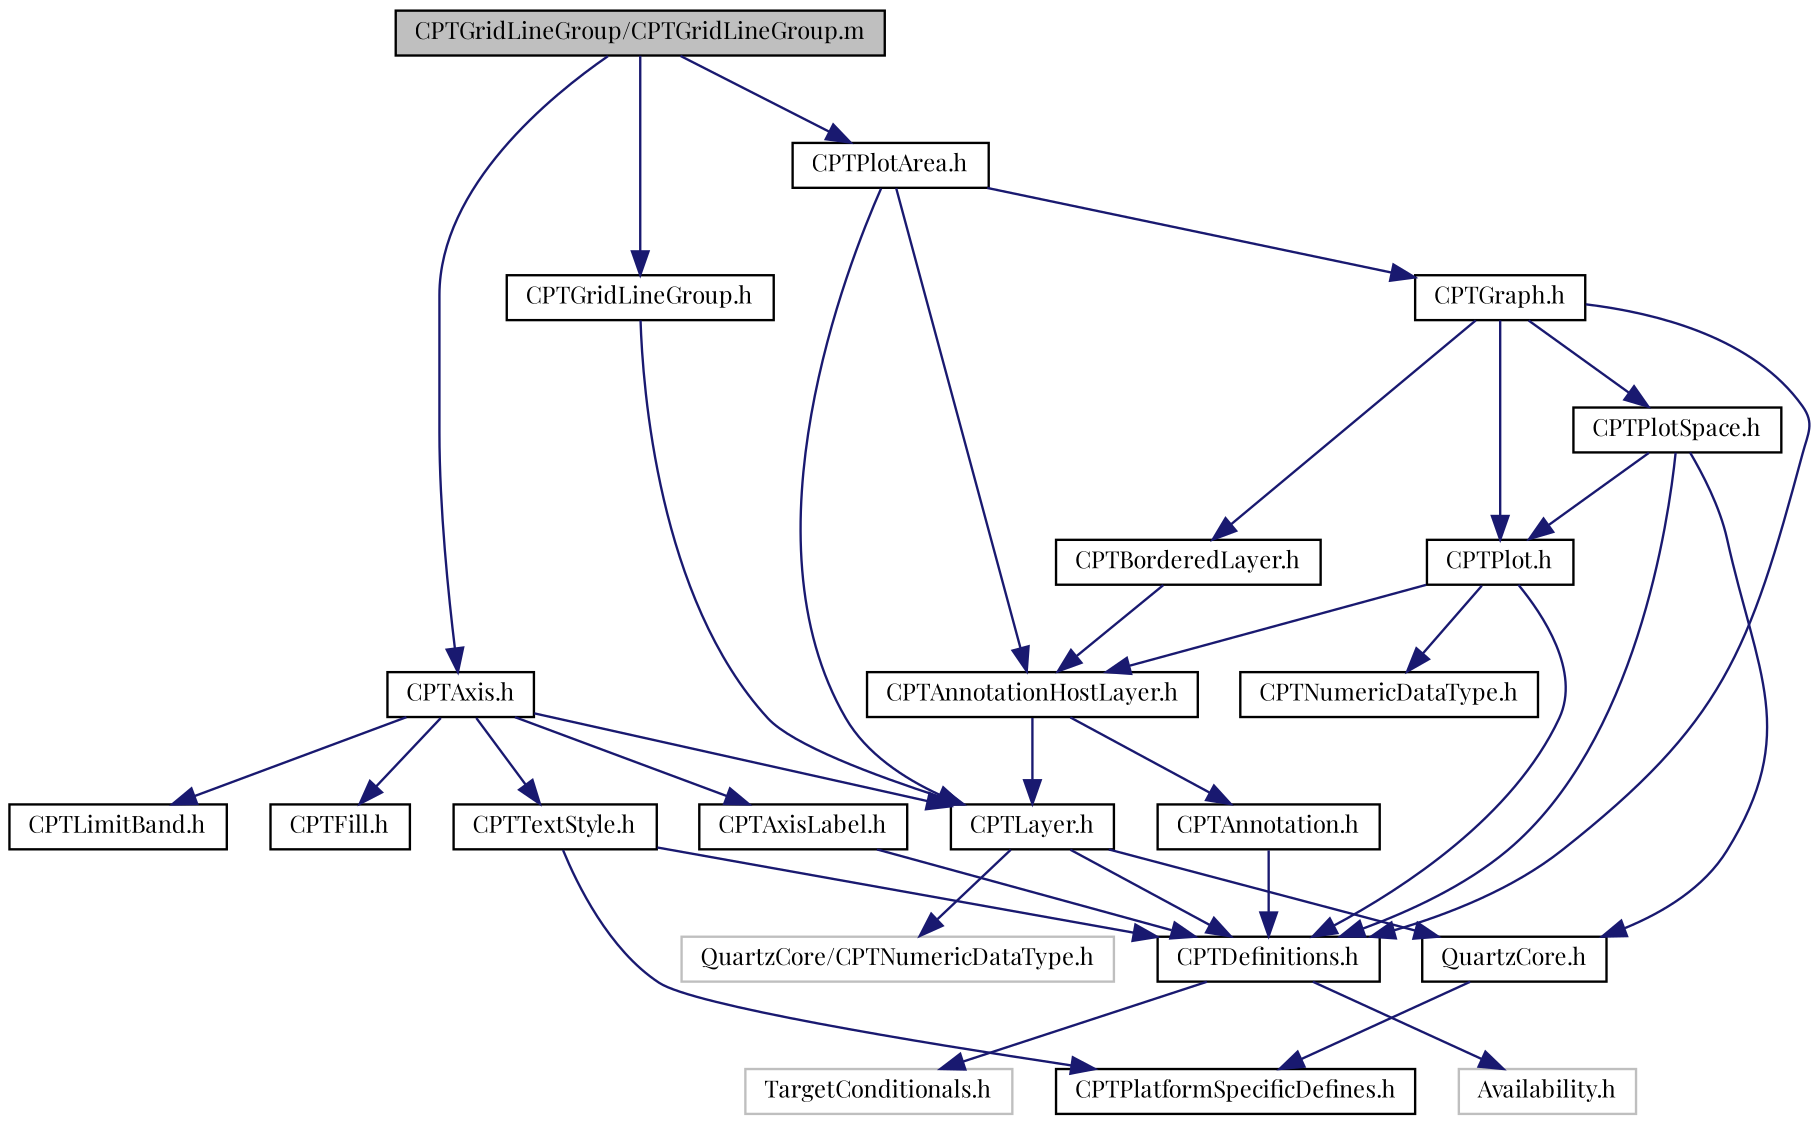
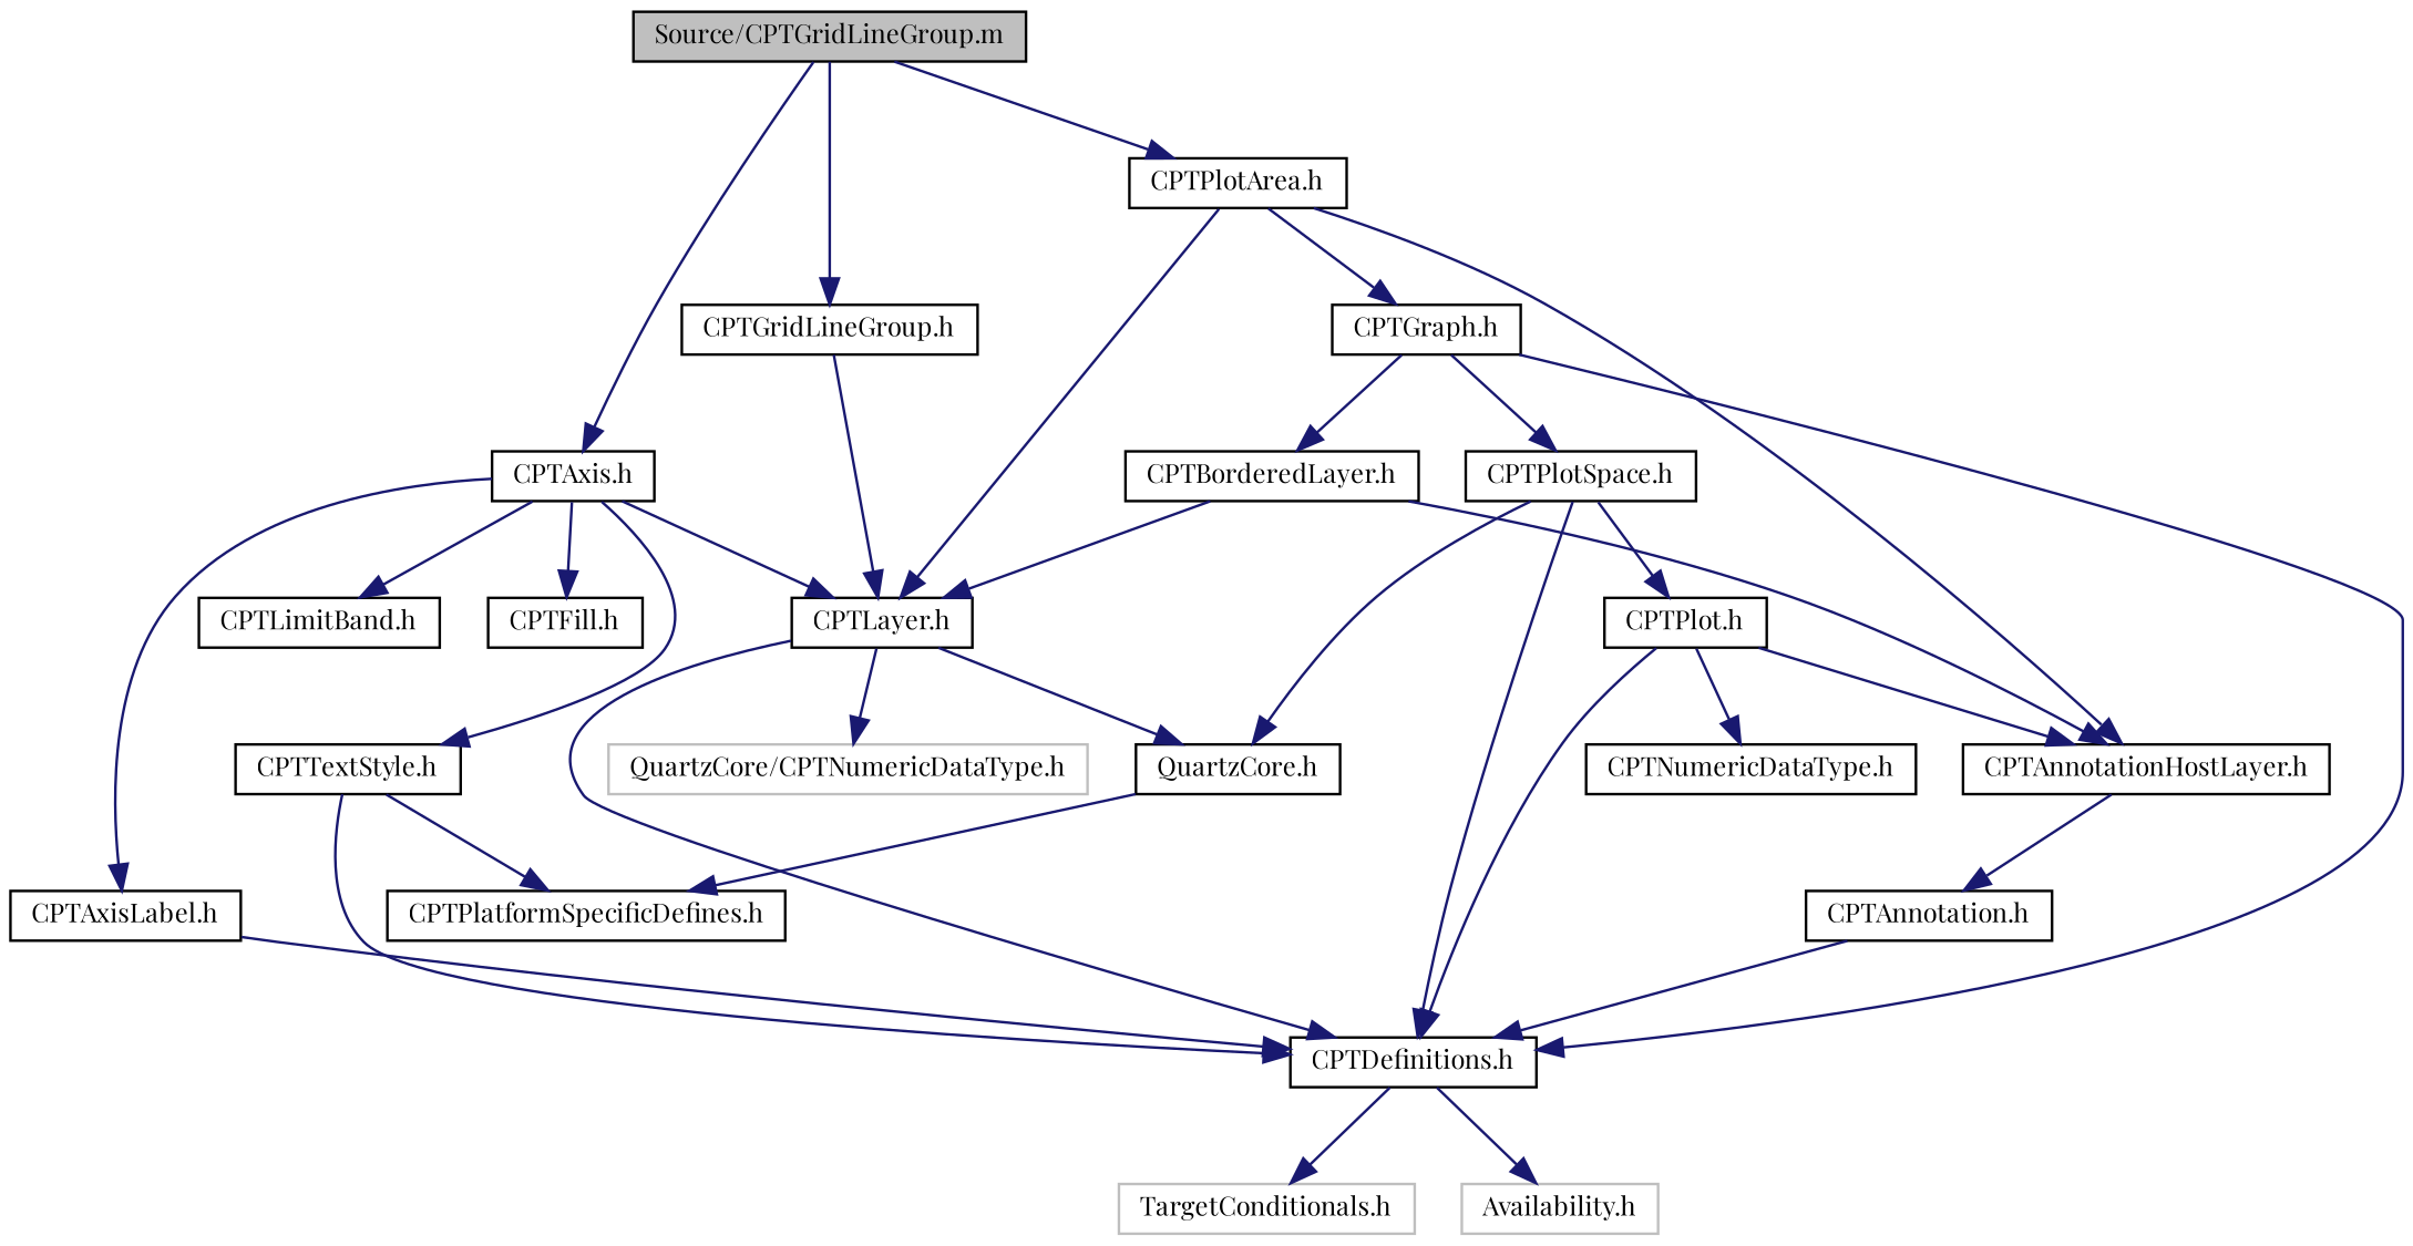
  digraph {
    fontname="Playfair Display"
    node [color=black fontname="Playfair Display" fontsize=10 shape=record]
    edge [color=midnightblue fontname="Playfair Display" fontsize=10 labelfontname="Lucinda Grande" labelfontsize=10 style=solid]
-   n1 [fillcolor=grey75 fontcolor=black height=0.2 label="CPTGridLineGroup/CPTGridLineGroup.m" style=filled width=0.4]
+   n1 [fillcolor=grey75 fontcolor=black height=0.2 label="Source/CPTGridLineGroup.m" style=filled width=0.4]
    n2 [height=0.2 label="CPTGridLineGroup.h" width=0.4]
    n3 [height=0.2 label="CPTAxis.h" width=0.4]
    n4 [height=0.2 label="CPTPlotArea.h" width=0.4]
    n5 [height=0.2 label="CPTLayer.h" width=0.4]
    n6 [height=0.2 label="CPTAxisLabel.h" width=0.4]
    n7 [height=0.2 label="CPTFill.h" width=0.4]
    n8 [height=0.2 label="CPTLimitBand.h" width=0.4]
    n9 [height=0.2 label="CPTTextStyle.h" width=0.4]
    n10 [height=0.2 label="CPTGraph.h" width=0.4]
    n11 [height=0.2 label="CPTAnnotationHostLayer.h" width=0.4]
    n12 [height=0.2 label="QuartzCore.h" width=0.4]
    n13 [color=grey75 height=0.2 label="QuartzCore/CPTNumericDataType.h" width=0.4]
    n14 [height=0.2 label="CPTDefinitions.h" width=0.4]
    n15 [height=0.2 label="CPTPlatformSpecificDefines.h" width=0.4]
    n16 [color=grey75 height=0.2 label="TargetConditionals.h" width=0.4]
    n17 [color=grey75 height=0.2 label="Availability.h" width=0.4]
    n18 [height=0.2 label="CPTBorderedLayer.h" width=0.4]
    n19 [height=0.2 label="CPTPlot.h" width=0.4]
    n20 [height=0.2 label="CPTPlotSpace.h" width=0.4]
    n21 [height=0.2 label="CPTAnnotation.h" width=0.4]
    n22 [height=0.2 label="CPTNumericDataType.h" width=0.4]
    n1 -> n2
    n1 -> n3
    n1 -> n4
    n2 -> n5
    n3 -> n5
    n3 -> n6
    n3 -> n7
    n3 -> n8
    n3 -> n9
    n4 -> n5
    n4 -> n10
    n4 -> n11
    n5 -> n12
    n5 -> n13
    n5 -> n14
    n6 -> n14
    n9 -> n14
    n9 -> n15
    n10 -> n14
    n10 -> n18
-   n10 -> n19
    n10 -> n20
-   n11 -> n5
+   n18 -> n5
    n11 -> n21
    n12 -> n15
    n14 -> n16
    n14 -> n17
    n18 -> n11
    n19 -> n11
    n19 -> n14
    n19 -> n22
    n20 -> n12
    n20 -> n14
    n20 -> n19
    n21 -> n14
  }
